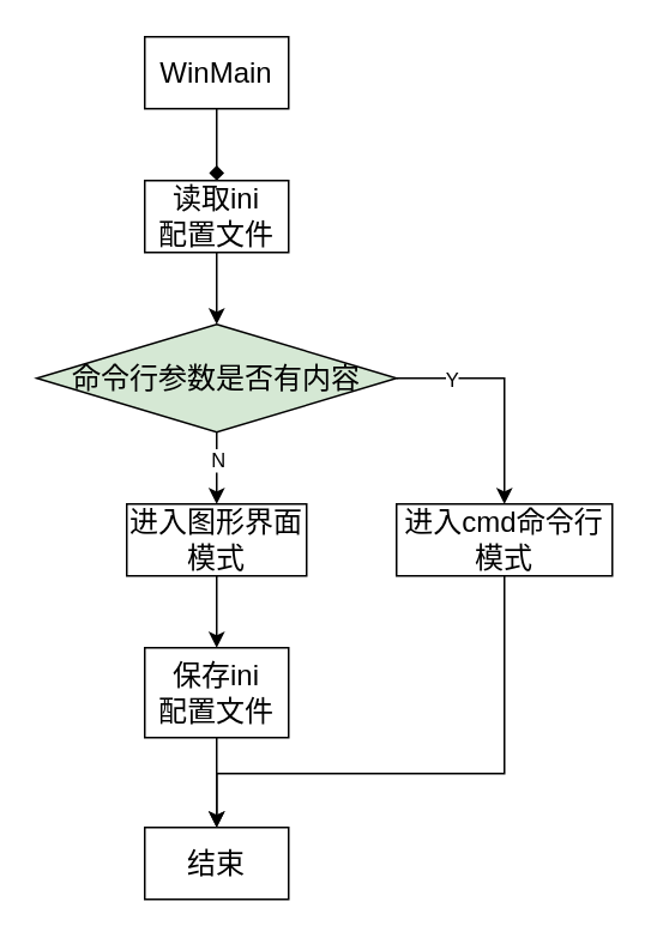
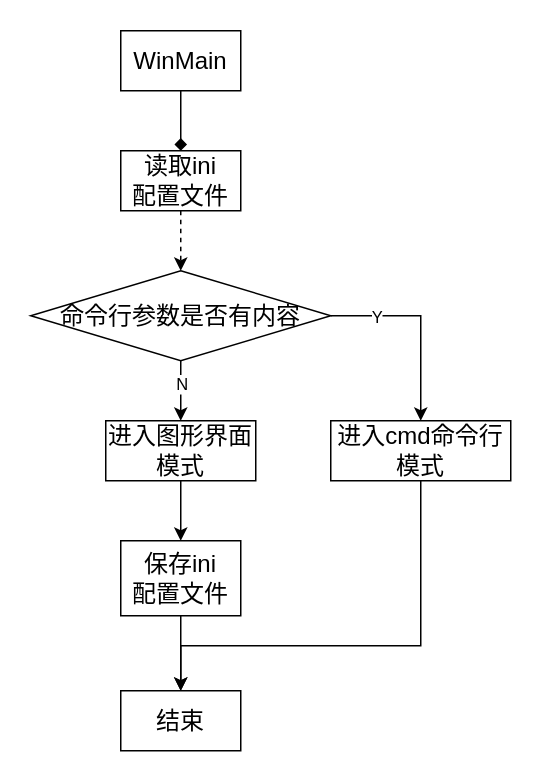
  <mxCell id="0" />
  <mxCell id="1" parent="0" />
  <mxCell id="2" value="" style="edgeStyle=orthogonalEdgeStyle;rounded=0;orthogonalLoop=1;jettySize=auto;html=1;endArrow=diamond;" parent="1" source="3" target="5" edge="1"><mxGeometry relative="1" as="geometry" /></mxCell>
  <mxCell id="3" value="WinMain" style="rounded=0;whiteSpace=wrap;html=1;fontSize=16;" parent="1" vertex="1"><mxGeometry x="80" y="20" width="80" height="40" as="geometry" /></mxCell>
- <mxCell id="4" value="" style="edgeStyle=orthogonalEdgeStyle;rounded=0;orthogonalLoop=1;jettySize=auto;html=1;" parent="1" source="5" target="10" edge="1"><mxGeometry relative="1" as="geometry" /></mxCell>
+ <mxCell id="4" value="" style="edgeStyle=orthogonalEdgeStyle;rounded=0;orthogonalLoop=1;jettySize=auto;html=1;dashed=1;" parent="1" source="5" target="10" edge="1"><mxGeometry relative="1" as="geometry" /></mxCell>
  <mxCell id="5" value="读取ini&lt;div&gt;配置文件&lt;/div&gt;" style="rounded=0;whiteSpace=wrap;html=1;fontSize=16;" parent="1" vertex="1"><mxGeometry x="80" y="100" width="80" height="40" as="geometry" /></mxCell>
  <mxCell id="6" style="edgeStyle=orthogonalEdgeStyle;rounded=0;orthogonalLoop=1;jettySize=auto;html=1;exitX=1;exitY=0.5;exitDx=0;exitDy=0;entryX=0.5;entryY=0;entryDx=0;entryDy=0;" parent="1" source="10" target="12" edge="1"><mxGeometry relative="1" as="geometry" /></mxCell>
  <mxCell id="7" value="Y" style="edgeLabel;html=1;align=center;verticalAlign=middle;resizable=0;points=[];" parent="6" vertex="1" connectable="0"><mxGeometry x="-0.455" y="2" relative="1" as="geometry"><mxPoint x="-5" y="2" as="offset" /></mxGeometry></mxCell>
  <mxCell id="8" value="" style="edgeStyle=orthogonalEdgeStyle;rounded=0;orthogonalLoop=1;jettySize=auto;html=1;" parent="1" source="10" target="14" edge="1"><mxGeometry relative="1" as="geometry" /></mxCell>
  <mxCell id="9" value="N" style="edgeLabel;html=1;align=center;verticalAlign=middle;resizable=0;points=[];" parent="8" vertex="1" connectable="0"><mxGeometry x="0.217" relative="1" as="geometry"><mxPoint y="-9" as="offset" /></mxGeometry></mxCell>
- <mxCell id="10" value="命令行参数是否有内容" style="rhombus;whiteSpace=wrap;html=1;fontSize=16;fillColor=#d5e8d4;" parent="1" vertex="1"><mxGeometry x="20" y="180" width="200" height="60" as="geometry" /></mxCell>
+ <mxCell id="10" value="命令行参数是否有内容" style="rhombus;whiteSpace=wrap;html=1;fontSize=16;" parent="1" vertex="1"><mxGeometry x="20" y="180" width="200" height="60" as="geometry" /></mxCell>
  <mxCell id="11" style="edgeStyle=orthogonalEdgeStyle;rounded=0;orthogonalLoop=1;jettySize=auto;html=1;exitX=0.5;exitY=1;exitDx=0;exitDy=0;entryX=0.5;entryY=0;entryDx=0;entryDy=0;" parent="1" source="12" target="15" edge="1"><mxGeometry relative="1" as="geometry"><Array as="points"><mxPoint x="280" y="430" /><mxPoint x="120" y="430" /></Array></mxGeometry></mxCell>
  <mxCell id="12" value="进入cmd命令行模式" style="rounded=0;whiteSpace=wrap;html=1;fontSize=16;" parent="1" vertex="1"><mxGeometry x="220" y="280" width="120" height="40" as="geometry" /></mxCell>
  <mxCell id="13" value="" style="edgeStyle=orthogonalEdgeStyle;rounded=0;orthogonalLoop=1;jettySize=auto;html=1;" edge="1" parent="1" source="14" target="17"><mxGeometry relative="1" as="geometry" /></mxCell>
  <mxCell id="14" value="进入图形界面模式" style="rounded=0;whiteSpace=wrap;html=1;fontSize=16;" parent="1" vertex="1"><mxGeometry x="70" y="280" width="100" height="40" as="geometry" /></mxCell>
  <mxCell id="15" value="结束" style="rounded=0;whiteSpace=wrap;html=1;fontSize=16;" parent="1" vertex="1"><mxGeometry x="80" y="460" width="80" height="40" as="geometry" /></mxCell>
  <mxCell id="16" style="edgeStyle=orthogonalEdgeStyle;rounded=0;orthogonalLoop=1;jettySize=auto;html=1;exitX=0.5;exitY=1;exitDx=0;exitDy=0;entryX=0.5;entryY=0;entryDx=0;entryDy=0;" edge="1" parent="1" source="17" target="15"><mxGeometry relative="1" as="geometry" /></mxCell>
  <mxCell id="17" value="保存ini&lt;div&gt;配置文件&lt;/div&gt;" style="rounded=0;whiteSpace=wrap;html=1;fontSize=16;" vertex="1" parent="1"><mxGeometry x="80" y="360" width="80" height="50" as="geometry" /></mxCell>
